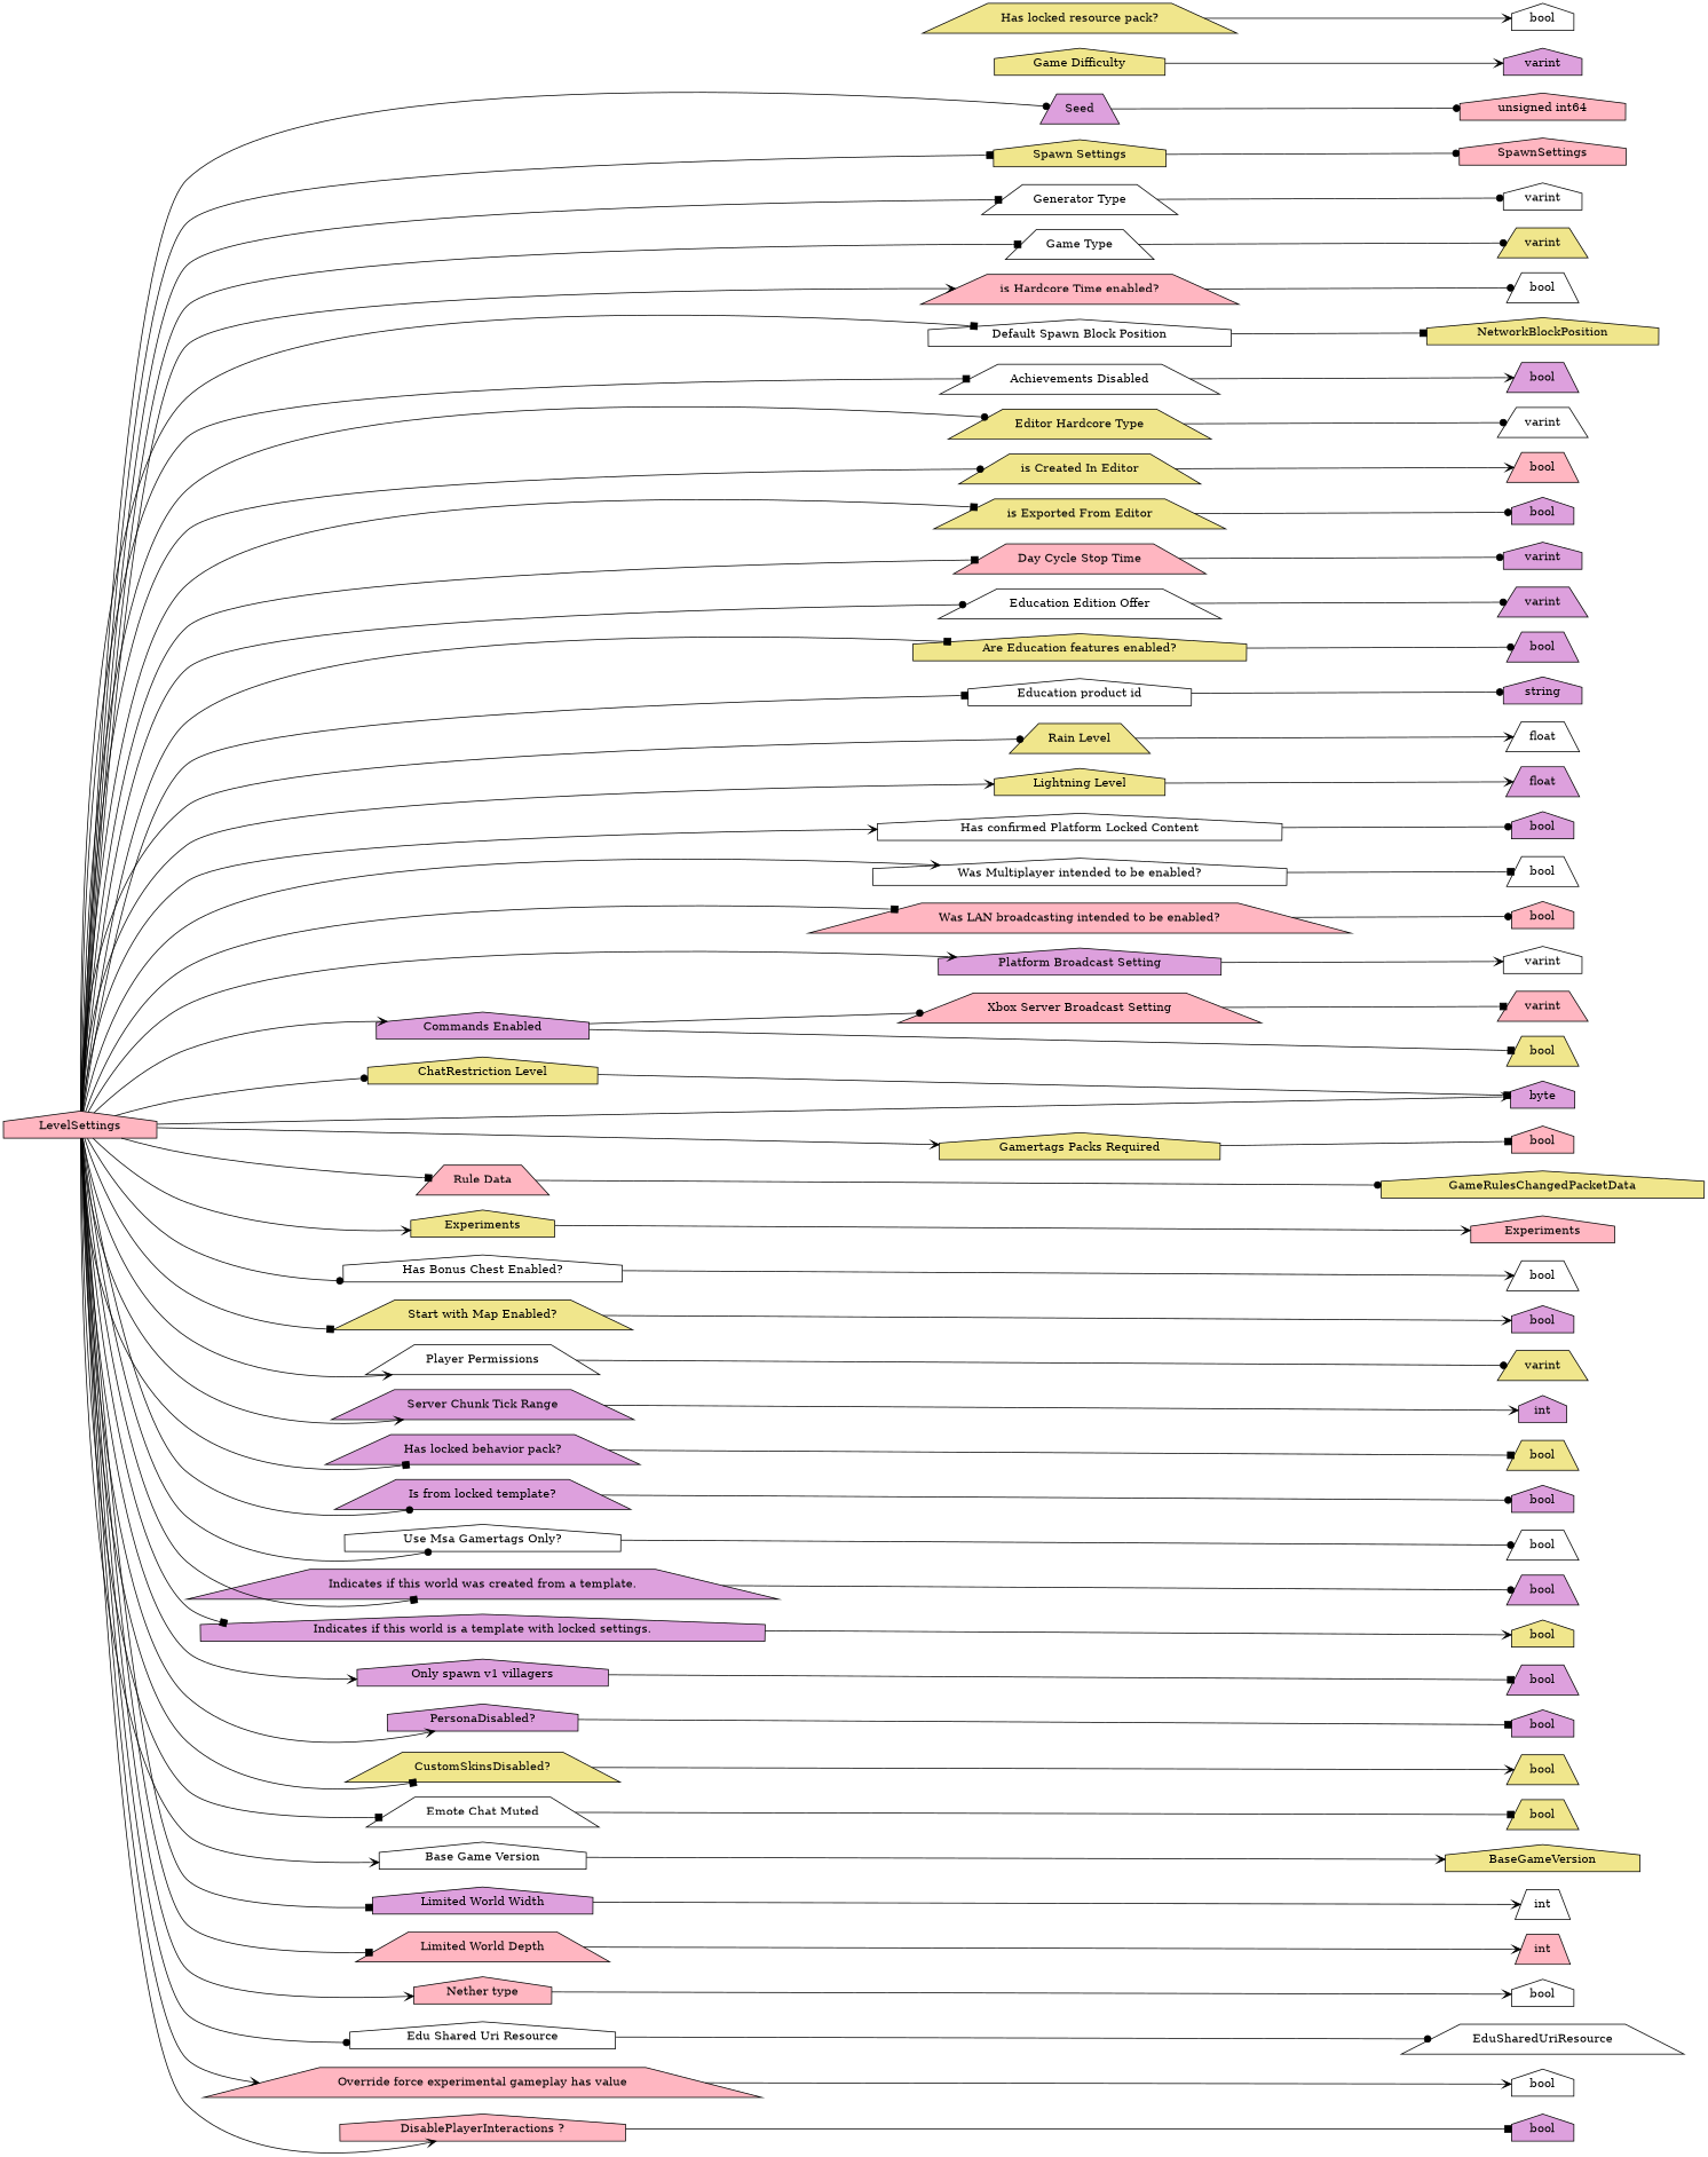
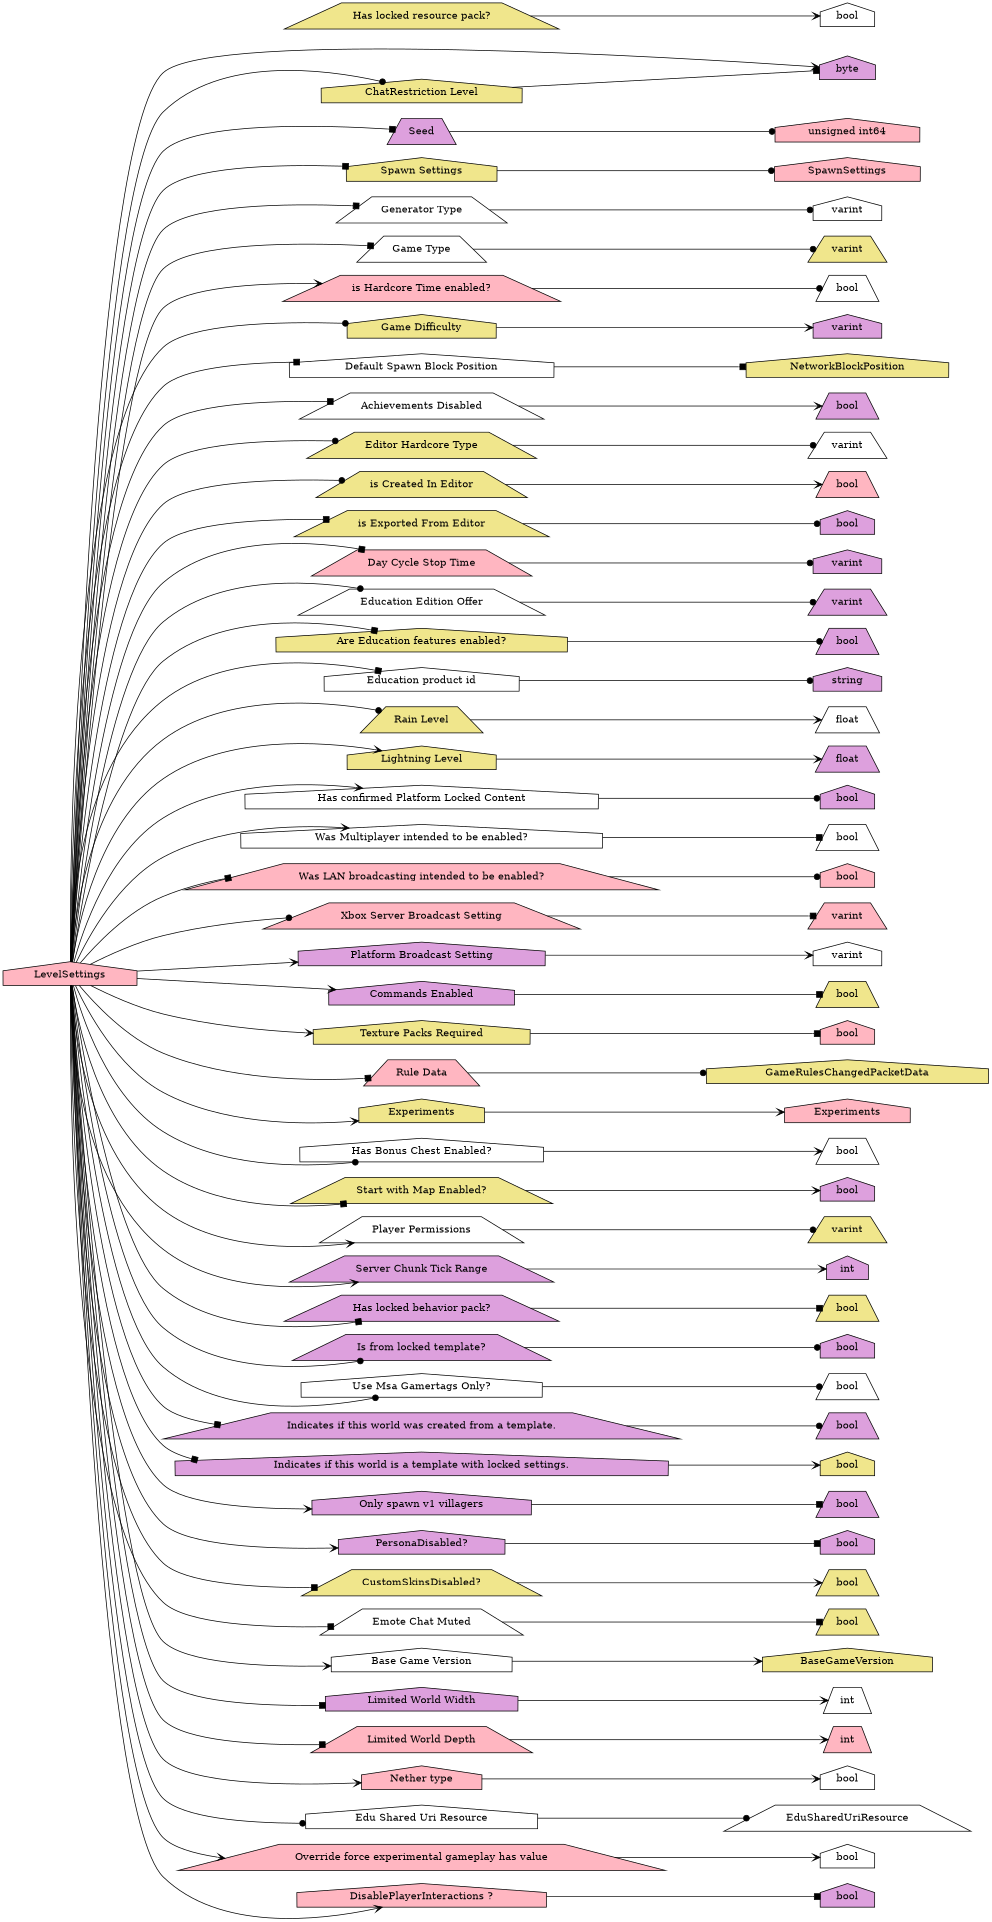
  digraph {
    rankdir=LR
    node [fillcolor=plum shape=house style=filled]
    edge [arrowhead=vee]
    n1 [fillcolor=lightpink label="unsigned int64"]
    n2 [fillcolor=lightpink label=SpawnSettings]
    n3 [fillcolor=white label=varint]
    n4 [fillcolor=khaki label=varint shape=trapezium]
    n5 [fillcolor=white label=bool shape=trapezium]
    n6 [label=varint]
    n7 [fillcolor=khaki label=NetworkBlockPosition]
    n8 [label=bool shape=trapezium]
    n9 [fillcolor=white label=varint shape=trapezium]
    n10 [fillcolor=lightpink label=bool shape=trapezium]
    n11 [label=bool]
    n12 [label=varint]
    n13 [label=varint shape=trapezium]
    n14 [label=bool shape=trapezium]
    n15 [label=string]
    n16 [fillcolor=white label=float shape=trapezium]
    n17 [label=float shape=trapezium]
    n18 [label=bool]
    n19 [fillcolor=white label=bool shape=trapezium]
    n20 [fillcolor=lightpink label=bool]
    n21 [fillcolor=lightpink label=varint shape=trapezium]
    n22 [fillcolor=white label=varint]
    n23 [fillcolor=khaki label=bool shape=trapezium]
    n24 [fillcolor=lightpink label=bool]
    n25 [fillcolor=khaki label=GameRulesChangedPacketData]
    n26 [fillcolor=lightpink label=Experiments]
    n27 [fillcolor=white label=bool shape=trapezium]
    n28 [label=bool]
    n29 [fillcolor=khaki label=varint shape=trapezium]
    n30 [label=int]
    n31 [fillcolor=khaki label=bool shape=trapezium]
    n32 [fillcolor=white label=bool]
    n33 [label=bool]
    n34 [fillcolor=white label=bool shape=trapezium]
    n35 [label=bool shape=trapezium]
    n36 [fillcolor=khaki label=bool]
    n37 [label=bool shape=trapezium]
    n38 [label=bool]
    n39 [fillcolor=khaki label=bool shape=trapezium]
    n40 [fillcolor=khaki label=bool shape=trapezium]
    n41 [fillcolor=khaki label=BaseGameVersion]
    n42 [fillcolor=white label=int shape=trapezium]
    n43 [fillcolor=lightpink label=int shape=trapezium]
    n44 [fillcolor=white label=bool]
    n45 [fillcolor=white label=EduSharedUriResource shape=trapezium]
    n46 [fillcolor=white label=bool]
    n47 [label=byte]
    n48 [label=bool]
    n49 [fillcolor=lightpink label=LevelSettings]
    n50 [label=Seed shape=trapezium]
    n51 [fillcolor=khaki label="Spawn Settings"]
    n52 [fillcolor=white label="Generator Type" shape=trapezium]
    n53 [fillcolor=white label="Game Type" shape=trapezium]
    n54 [fillcolor=lightpink label="is Hardcore Time enabled?" shape=trapezium]
    n55 [fillcolor=khaki label="Game Difficulty"]
    n56 [fillcolor=white label="Default Spawn Block Position"]
    n57 [fillcolor=white label="Achievements Disabled" shape=trapezium]
    n58 [fillcolor=khaki label="Editor Hardcore Type" shape=trapezium]
    n59 [fillcolor=khaki label="is Created In Editor" shape=trapezium]
    n60 [fillcolor=khaki label="is Exported From Editor" shape=trapezium]
    n61 [fillcolor=lightpink label="Day Cycle Stop Time" shape=trapezium]
    n62 [fillcolor=white label="Education Edition Offer" shape=trapezium]
    n63 [fillcolor=khaki label="Are Education features enabled?"]
    n64 [fillcolor=white label="Education product id"]
    n65 [fillcolor=khaki label="Rain Level" shape=trapezium]
    n66 [fillcolor=khaki label="Lightning Level"]
    n67 [fillcolor=white label="Has confirmed Platform Locked Content"]
    n68 [fillcolor=white label="Was Multiplayer intended to be enabled?"]
    n69 [fillcolor=lightpink label="Was LAN broadcasting intended to be enabled?" shape=trapezium]
    n70 [fillcolor=lightpink label="Xbox Server Broadcast Setting" shape=trapezium]
    n71 [label="Platform Broadcast Setting"]
    n72 [label="Commands Enabled"]
-   n73 [fillcolor=khaki label="Gamertags Packs Required"]
+   n73 [fillcolor=khaki label="Texture Packs Required"]
    n74 [fillcolor=lightpink label="Rule Data" shape=trapezium]
    n75 [fillcolor=khaki label=Experiments]
    n76 [fillcolor=white label="Has Bonus Chest Enabled?"]
    n77 [fillcolor=khaki label="Start with Map Enabled?" shape=trapezium]
    n78 [fillcolor=white label="Player Permissions" shape=trapezium]
    n79 [label="Server Chunk Tick Range" shape=trapezium]
    n80 [label="Has locked behavior pack?" shape=trapezium]
    n81 [label="Is from locked template?" shape=trapezium]
    n82 [fillcolor=white label="Use Msa Gamertags Only?"]
    n83 [label="Indicates if this world was created from a template." shape=trapezium]
    n84 [label="Indicates if this world is a template with locked settings."]
    n85 [label="Only spawn v1 villagers"]
    n86 [label="PersonaDisabled?"]
    n87 [fillcolor=khaki label="CustomSkinsDisabled?" shape=trapezium]
    n88 [fillcolor=white label="Emote Chat Muted" shape=trapezium]
    n89 [fillcolor=white label="Base Game Version"]
    n90 [label="Limited World Width"]
    n91 [fillcolor=lightpink label="Limited World Depth" shape=trapezium]
    n92 [fillcolor=lightpink label="Nether type"]
    n93 [fillcolor=white label="Edu Shared Uri Resource"]
    n94 [fillcolor=lightpink label="Override force experimental gameplay has value" shape=trapezium]
    n95 [fillcolor=khaki label="ChatRestriction Level"]
    n96 [fillcolor=lightpink label="DisablePlayerInteractions ?"]
    n97 [fillcolor=khaki label="Has locked resource pack?" shape=trapezium]
    subgraph sub_1 {
      rank=max
      n1
      n2
      n3
      n4
      n5
      n6
      n7
      n8
      n9
      n10
      n11
      n12
      n13
      n14
      n15
      n16
      n17
      n18
      n19
      n20
      n21
      n22
      n23
      n24
      n25
      n26
      n27
      n28
      n29
      n30
      n31
      n32
      n33
      n34
      n35
      n36
      n37
      n38
      n39
      n40
      n41
      n42
      n43
      n44
      n45
      n46
      n47
      n48
    }
    n49 -> n47
-   n49 -> n50 [arrowhead=dot]
+   n49 -> n50 [arrowhead=box]
    n49 -> n51 [arrowhead=box]
    n49 -> n52 [arrowhead=box]
    n49 -> n53 [arrowhead=box]
    n49 -> n54
+   n49 -> n55 [arrowhead=dot]
    n49 -> n56 [arrowhead=box]
    n49 -> n57 [arrowhead=box]
    n49 -> n58 [arrowhead=dot]
    n49 -> n59 [arrowhead=dot]
    n49 -> n60 [arrowhead=box]
    n49 -> n61 [arrowhead=box]
    n49 -> n62 [arrowhead=dot]
    n49 -> n63 [arrowhead=box]
    n49 -> n64 [arrowhead=box]
    n49 -> n65 [arrowhead=dot]
    n49 -> n66
    n49 -> n67
    n49 -> n68
    n49 -> n69 [arrowhead=box]
-   n72 -> n70 [arrowhead=dot]
+   n49 -> n70 [arrowhead=dot]
    n49 -> n71
    n49 -> n72
    n49 -> n73
    n49 -> n74 [arrowhead=box]
    n49 -> n75
    n49 -> n76 [arrowhead=dot]
    n49 -> n77 [arrowhead=box]
    n49 -> n78
    n49 -> n79
    n49 -> n80 [arrowhead=box]
    n49 -> n81 [arrowhead=dot]
    n49 -> n82 [arrowhead=dot]
    n49 -> n83 [arrowhead=box]
    n49 -> n84 [arrowhead=box]
    n49 -> n85
    n49 -> n86
    n49 -> n87 [arrowhead=box]
    n49 -> n88 [arrowhead=box]
    n49 -> n89
    n49 -> n90 [arrowhead=box]
    n49 -> n91 [arrowhead=box]
    n49 -> n92
    n49 -> n93 [arrowhead=dot]
    n49 -> n94
    n49 -> n95 [arrowhead=dot]
    n49 -> n96
    n50 -> n1 [arrowhead=dot]
    n51 -> n2 [arrowhead=dot]
    n52 -> n3 [arrowhead=dot]
    n53 -> n4 [arrowhead=dot]
    n54 -> n5 [arrowhead=dot]
    n55 -> n6
    n56 -> n7 [arrowhead=box]
    n57 -> n8
    n58 -> n9 [arrowhead=dot]
    n59 -> n10
    n60 -> n11 [arrowhead=dot]
    n61 -> n12 [arrowhead=dot]
    n62 -> n13 [arrowhead=dot]
    n63 -> n14 [arrowhead=dot]
    n64 -> n15 [arrowhead=dot]
    n65 -> n16
    n66 -> n17
    n67 -> n18 [arrowhead=dot]
    n68 -> n19 [arrowhead=box]
    n69 -> n20 [arrowhead=dot]
    n70 -> n21 [arrowhead=box]
    n71 -> n22
    n72 -> n23 [arrowhead=box]
    n73 -> n24 [arrowhead=box]
    n74 -> n25 [arrowhead=dot]
    n75 -> n26
    n76 -> n27
    n77 -> n28
    n78 -> n29 [arrowhead=dot]
    n79 -> n30
    n80 -> n31 [arrowhead=box]
    n81 -> n33 [arrowhead=dot]
    n82 -> n34 [arrowhead=dot]
    n83 -> n35 [arrowhead=dot]
    n84 -> n36
    n85 -> n37 [arrowhead=box]
    n86 -> n38 [arrowhead=box]
    n87 -> n39
    n88 -> n40 [arrowhead=box]
    n89 -> n41
    n90 -> n42
    n91 -> n43
    n92 -> n44
    n93 -> n45 [arrowhead=dot]
    n94 -> n46
    n95 -> n47 [arrowhead=box]
    n96 -> n48 [arrowhead=box]
    n97 -> n32
  }
